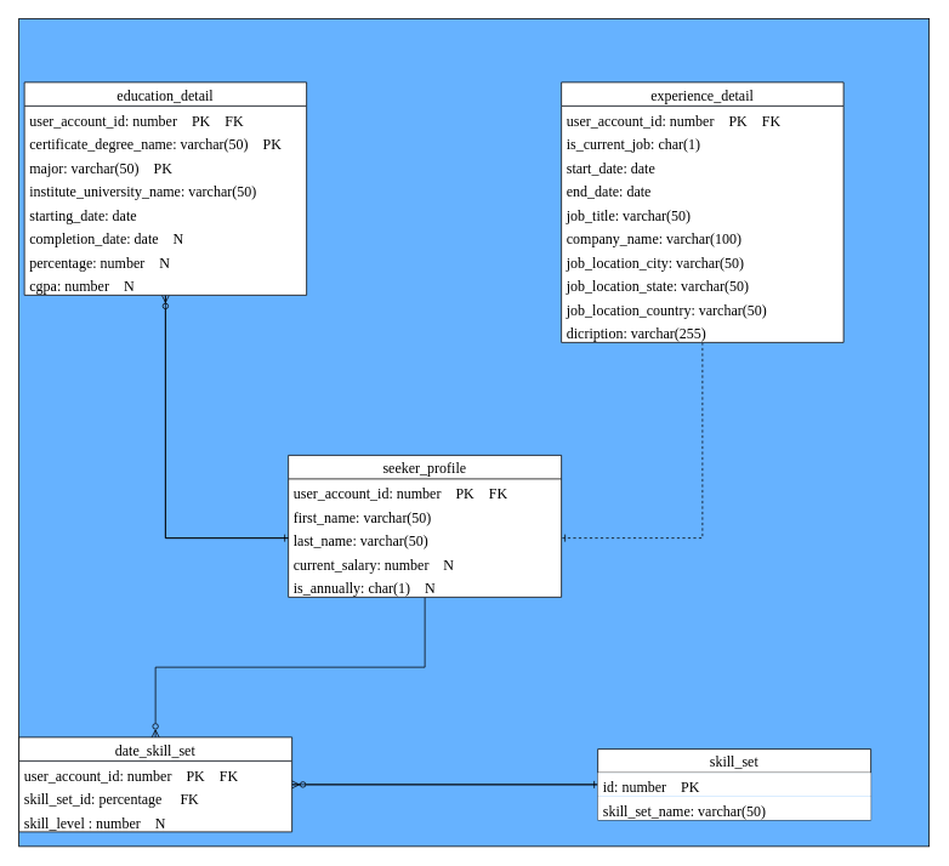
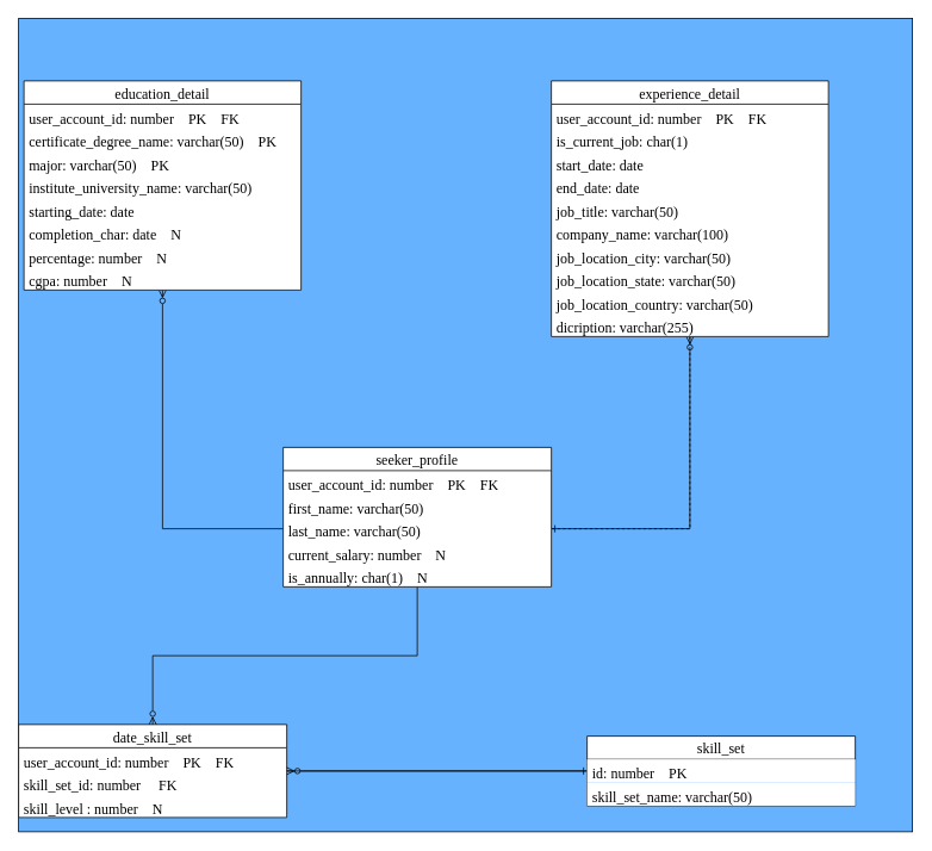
  <mxCell id="0" />
  <mxCell id="1" parent="0" />
  <mxCell id="2" value="" style="rounded=0;whiteSpace=wrap;html=1;fontFamily=Times New Roman;fontSize=16;fontColor=default;fillColor=#66B2FF;" parent="1" vertex="1"><mxGeometry x="20" y="20" width="1000" height="910" as="geometry" /></mxCell>
  <mxCell id="3" style="edgeStyle=orthogonalEdgeStyle;rounded=0;orthogonalLoop=1;jettySize=auto;html=1;fontFamily=Times New Roman;fontSize=16;fontColor=default;endArrow=ERzeroToMany;endFill=0;" parent="1" source="6" target="13" edge="1"><mxGeometry relative="1" as="geometry"><Array as="points"><mxPoint x="181" y="591" /></Array></mxGeometry></mxCell>
+ <mxCell id="4" style="edgeStyle=orthogonalEdgeStyle;rounded=0;orthogonalLoop=1;jettySize=auto;html=1;fontFamily=Times New Roman;fontSize=16;fontColor=default;endArrow=ERzeroToMany;endFill=0;" parent="1" source="6" target="23" edge="1"><mxGeometry relative="1" as="geometry"><Array as="points"><mxPoint x="771" y="591" /></Array></mxGeometry></mxCell>
  <mxCell id="5" style="edgeStyle=orthogonalEdgeStyle;rounded=0;orthogonalLoop=1;jettySize=auto;html=1;fontFamily=Times New Roman;fontSize=16;fontColor=default;endArrow=ERzeroToMany;endFill=0;" parent="1" source="6" target="35" edge="1"><mxGeometry relative="1" as="geometry" /></mxCell>
  <mxCell id="6" value="seeker_profile" style="swimlane;fontStyle=0;childLayout=stackLayout;horizontal=1;startSize=26;horizontalStack=0;resizeParent=1;resizeParentMax=0;resizeLast=0;collapsible=1;marginBottom=0;fontFamily=Times New Roman;fontSize=16;fontColor=default;swimlaneFillColor=#ffffff;" parent="1" vertex="1"><mxGeometry x="316" y="500" width="300" height="156" as="geometry" /></mxCell>
  <mxCell id="7" value="user_account_id: number    PK    FK" style="text;strokeColor=none;fillColor=none;align=left;verticalAlign=top;spacingLeft=4;spacingRight=4;overflow=hidden;rotatable=0;points=[[0,0.5],[1,0.5]];portConstraint=eastwest;fontFamily=Times New Roman;fontSize=16;fontColor=default;" parent="6" vertex="1"><mxGeometry y="26" width="300" height="26" as="geometry" /></mxCell>
  <mxCell id="8" value="first_name: varchar(50)" style="text;strokeColor=none;fillColor=none;align=left;verticalAlign=top;spacingLeft=4;spacingRight=4;overflow=hidden;rotatable=0;points=[[0,0.5],[1,0.5]];portConstraint=eastwest;fontFamily=Times New Roman;fontSize=16;fontColor=default;" parent="6" vertex="1"><mxGeometry y="52" width="300" height="26" as="geometry" /></mxCell>
  <mxCell id="9" value="last_name: varchar(50)" style="text;strokeColor=none;fillColor=none;align=left;verticalAlign=top;spacingLeft=4;spacingRight=4;overflow=hidden;rotatable=0;points=[[0,0.5],[1,0.5]];portConstraint=eastwest;fontFamily=Times New Roman;fontSize=16;fontColor=default;" parent="6" vertex="1"><mxGeometry y="78" width="300" height="26" as="geometry" /></mxCell>
  <mxCell id="10" value="current_salary: number    N" style="text;strokeColor=none;fillColor=none;align=left;verticalAlign=top;spacingLeft=4;spacingRight=4;overflow=hidden;rotatable=0;points=[[0,0.5],[1,0.5]];portConstraint=eastwest;fontFamily=Times New Roman;fontSize=16;fontColor=default;" parent="6" vertex="1"><mxGeometry y="104" width="300" height="26" as="geometry" /></mxCell>
  <mxCell id="11" value="is_annually: char(1)    N" style="text;strokeColor=none;fillColor=none;align=left;verticalAlign=top;spacingLeft=4;spacingRight=4;overflow=hidden;rotatable=0;points=[[0,0.5],[1,0.5]];portConstraint=eastwest;fontFamily=Times New Roman;fontSize=16;fontColor=default;" parent="6" vertex="1"><mxGeometry y="130" width="300" height="26" as="geometry" /></mxCell>
- <mxCell id="12" style="edgeStyle=orthogonalEdgeStyle;rounded=0;orthogonalLoop=1;jettySize=auto;html=1;fontFamily=Times New Roman;fontSize=16;fontColor=default;endArrow=ERone;endFill=0;" parent="1" source="13" target="9" edge="1"><mxGeometry relative="1" as="geometry" /></mxCell>
  <mxCell id="13" value="education_detail" style="swimlane;fontStyle=0;childLayout=stackLayout;horizontal=1;startSize=26;horizontalStack=0;resizeParent=1;resizeParentMax=0;resizeLast=0;collapsible=1;marginBottom=0;fontFamily=Times New Roman;fontSize=16;fontColor=default;swimlaneFillColor=#ffffff;fillColor=#FFFFFF;" parent="1" vertex="1"><mxGeometry x="26" y="90" width="310" height="234" as="geometry" /></mxCell>
  <mxCell id="14" value="user_account_id: number    PK    FK" style="text;strokeColor=none;fillColor=none;align=left;verticalAlign=top;spacingLeft=4;spacingRight=4;overflow=hidden;rotatable=0;points=[[0,0.5],[1,0.5]];portConstraint=eastwest;fontFamily=Times New Roman;fontSize=16;fontColor=default;" parent="13" vertex="1"><mxGeometry y="26" width="310" height="26" as="geometry" /></mxCell>
  <mxCell id="15" value="certificate_degree_name: varchar(50)    PK" style="text;strokeColor=none;fillColor=none;align=left;verticalAlign=top;spacingLeft=4;spacingRight=4;overflow=hidden;rotatable=0;points=[[0,0.5],[1,0.5]];portConstraint=eastwest;fontFamily=Times New Roman;fontSize=16;fontColor=default;" parent="13" vertex="1"><mxGeometry y="52" width="310" height="26" as="geometry" /></mxCell>
  <mxCell id="16" value="major: varchar(50)    PK" style="text;strokeColor=none;fillColor=none;align=left;verticalAlign=top;spacingLeft=4;spacingRight=4;overflow=hidden;rotatable=0;points=[[0,0.5],[1,0.5]];portConstraint=eastwest;fontFamily=Times New Roman;fontSize=16;fontColor=default;" parent="13" vertex="1"><mxGeometry y="78" width="310" height="26" as="geometry" /></mxCell>
  <mxCell id="17" value="institute_university_name: varchar(50)" style="text;strokeColor=none;fillColor=none;align=left;verticalAlign=top;spacingLeft=4;spacingRight=4;overflow=hidden;rotatable=0;points=[[0,0.5],[1,0.5]];portConstraint=eastwest;fontFamily=Times New Roman;fontSize=16;fontColor=default;" parent="13" vertex="1"><mxGeometry y="104" width="310" height="26" as="geometry" /></mxCell>
  <mxCell id="18" value="starting_date: date" style="text;strokeColor=none;fillColor=none;align=left;verticalAlign=top;spacingLeft=4;spacingRight=4;overflow=hidden;rotatable=0;points=[[0,0.5],[1,0.5]];portConstraint=eastwest;fontFamily=Times New Roman;fontSize=16;fontColor=default;" parent="13" vertex="1"><mxGeometry y="130" width="310" height="26" as="geometry" /></mxCell>
- <mxCell id="19" value="completion_date: date    N" style="text;strokeColor=none;fillColor=none;align=left;verticalAlign=top;spacingLeft=4;spacingRight=4;overflow=hidden;rotatable=0;points=[[0,0.5],[1,0.5]];portConstraint=eastwest;fontFamily=Times New Roman;fontSize=16;fontColor=default;" parent="13" vertex="1"><mxGeometry y="156" width="310" height="26" as="geometry" /></mxCell>
+ <mxCell id="19" value="completion_char: date    N" style="text;strokeColor=none;fillColor=none;align=left;verticalAlign=top;spacingLeft=4;spacingRight=4;overflow=hidden;rotatable=0;points=[[0,0.5],[1,0.5]];portConstraint=eastwest;fontFamily=Times New Roman;fontSize=16;fontColor=default;" parent="13" vertex="1"><mxGeometry y="156" width="310" height="26" as="geometry" /></mxCell>
  <mxCell id="20" value="percentage: number    N" style="text;strokeColor=none;fillColor=none;align=left;verticalAlign=top;spacingLeft=4;spacingRight=4;overflow=hidden;rotatable=0;points=[[0,0.5],[1,0.5]];portConstraint=eastwest;fontFamily=Times New Roman;fontSize=16;fontColor=default;" parent="13" vertex="1"><mxGeometry y="182" width="310" height="26" as="geometry" /></mxCell>
  <mxCell id="21" value="cgpa: number    N" style="text;strokeColor=none;fillColor=none;align=left;verticalAlign=top;spacingLeft=4;spacingRight=4;overflow=hidden;rotatable=0;points=[[0,0.5],[1,0.5]];portConstraint=eastwest;fontFamily=Times New Roman;fontSize=16;fontColor=default;" parent="13" vertex="1"><mxGeometry y="208" width="310" height="26" as="geometry" /></mxCell>
  <mxCell id="22" style="edgeStyle=orthogonalEdgeStyle;rounded=0;orthogonalLoop=1;jettySize=auto;html=1;entryX=1;entryY=0.5;entryDx=0;entryDy=0;fontFamily=Times New Roman;fontSize=16;fontColor=default;endArrow=ERone;endFill=0;dashed=1;" parent="1" source="23" target="9" edge="1"><mxGeometry relative="1" as="geometry" /></mxCell>
  <mxCell id="23" value="experience_detail" style="swimlane;fontStyle=0;childLayout=stackLayout;horizontal=1;startSize=26;horizontalStack=0;resizeParent=1;resizeParentMax=0;resizeLast=0;collapsible=1;marginBottom=0;fontFamily=Times New Roman;fontSize=16;fontColor=default;swimlaneFillColor=#ffffff;" parent="1" vertex="1"><mxGeometry x="616" y="90" width="310" height="286" as="geometry" /></mxCell>
  <mxCell id="24" value="user_account_id: number    PK    FK" style="text;strokeColor=none;fillColor=none;align=left;verticalAlign=top;spacingLeft=4;spacingRight=4;overflow=hidden;rotatable=0;points=[[0,0.5],[1,0.5]];portConstraint=eastwest;fontFamily=Times New Roman;fontSize=16;fontColor=default;" parent="23" vertex="1"><mxGeometry y="26" width="310" height="26" as="geometry" /></mxCell>
  <mxCell id="25" value="is_current_job: char(1)" style="text;strokeColor=none;fillColor=none;align=left;verticalAlign=top;spacingLeft=4;spacingRight=4;overflow=hidden;rotatable=0;points=[[0,0.5],[1,0.5]];portConstraint=eastwest;fontFamily=Times New Roman;fontSize=16;fontColor=default;" parent="23" vertex="1"><mxGeometry y="52" width="310" height="26" as="geometry" /></mxCell>
  <mxCell id="26" value="start_date: date" style="text;strokeColor=none;fillColor=none;align=left;verticalAlign=top;spacingLeft=4;spacingRight=4;overflow=hidden;rotatable=0;points=[[0,0.5],[1,0.5]];portConstraint=eastwest;fontFamily=Times New Roman;fontSize=16;fontColor=default;" parent="23" vertex="1"><mxGeometry y="78" width="310" height="26" as="geometry" /></mxCell>
  <mxCell id="27" value="end_date: date" style="text;strokeColor=none;fillColor=none;align=left;verticalAlign=top;spacingLeft=4;spacingRight=4;overflow=hidden;rotatable=0;points=[[0,0.5],[1,0.5]];portConstraint=eastwest;fontFamily=Times New Roman;fontSize=16;fontColor=default;" parent="23" vertex="1"><mxGeometry y="104" width="310" height="26" as="geometry" /></mxCell>
  <mxCell id="28" value="job_title: varchar(50)" style="text;strokeColor=none;fillColor=none;align=left;verticalAlign=top;spacingLeft=4;spacingRight=4;overflow=hidden;rotatable=0;points=[[0,0.5],[1,0.5]];portConstraint=eastwest;fontFamily=Times New Roman;fontSize=16;fontColor=default;" parent="23" vertex="1"><mxGeometry y="130" width="310" height="26" as="geometry" /></mxCell>
  <mxCell id="29" value="company_name: varchar(100)" style="text;strokeColor=none;fillColor=none;align=left;verticalAlign=top;spacingLeft=4;spacingRight=4;overflow=hidden;rotatable=0;points=[[0,0.5],[1,0.5]];portConstraint=eastwest;fontFamily=Times New Roman;fontSize=16;fontColor=default;" parent="23" vertex="1"><mxGeometry y="156" width="310" height="26" as="geometry" /></mxCell>
  <mxCell id="30" value="job_location_city: varchar(50)" style="text;strokeColor=none;fillColor=none;align=left;verticalAlign=top;spacingLeft=4;spacingRight=4;overflow=hidden;rotatable=0;points=[[0,0.5],[1,0.5]];portConstraint=eastwest;fontFamily=Times New Roman;fontSize=16;fontColor=default;" parent="23" vertex="1"><mxGeometry y="182" width="310" height="26" as="geometry" /></mxCell>
  <mxCell id="31" value="job_location_state: varchar(50)" style="text;strokeColor=none;fillColor=none;align=left;verticalAlign=top;spacingLeft=4;spacingRight=4;overflow=hidden;rotatable=0;points=[[0,0.5],[1,0.5]];portConstraint=eastwest;fontFamily=Times New Roman;fontSize=16;fontColor=default;" parent="23" vertex="1"><mxGeometry y="208" width="310" height="26" as="geometry" /></mxCell>
  <mxCell id="32" value="job_location_country: varchar(50)" style="text;strokeColor=none;fillColor=none;align=left;verticalAlign=top;spacingLeft=4;spacingRight=4;overflow=hidden;rotatable=0;points=[[0,0.5],[1,0.5]];portConstraint=eastwest;fontFamily=Times New Roman;fontSize=16;fontColor=default;" parent="23" vertex="1"><mxGeometry y="234" width="310" height="26" as="geometry" /></mxCell>
  <mxCell id="33" value="dicription: varchar(255)" style="text;strokeColor=none;fillColor=none;align=left;verticalAlign=top;spacingLeft=4;spacingRight=4;overflow=hidden;rotatable=0;points=[[0,0.5],[1,0.5]];portConstraint=eastwest;fontFamily=Times New Roman;fontSize=16;fontColor=default;" parent="23" vertex="1"><mxGeometry y="260" width="310" height="26" as="geometry" /></mxCell>
  <mxCell id="34" style="edgeStyle=orthogonalEdgeStyle;rounded=0;orthogonalLoop=1;jettySize=auto;html=1;entryX=0;entryY=0.5;entryDx=0;entryDy=0;fontFamily=Times New Roman;fontSize=16;fontColor=default;endArrow=ERone;endFill=0;" parent="1" source="35" target="41" edge="1"><mxGeometry relative="1" as="geometry" /></mxCell>
  <mxCell id="35" value="date_skill_set" style="swimlane;fontStyle=0;childLayout=stackLayout;horizontal=1;startSize=26;horizontalStack=0;resizeParent=1;resizeParentMax=0;resizeLast=0;collapsible=1;marginBottom=0;fontFamily=Times New Roman;fontSize=16;fontColor=default;swimlaneFillColor=#ffffff;" parent="1" vertex="1"><mxGeometry x="20" y="810" width="300" height="104" as="geometry" /></mxCell>
  <mxCell id="36" value="user_account_id: number    PK    FK" style="text;strokeColor=none;fillColor=none;align=left;verticalAlign=top;spacingLeft=4;spacingRight=4;overflow=hidden;rotatable=0;points=[[0,0.5],[1,0.5]];portConstraint=eastwest;fontFamily=Times New Roman;fontSize=16;fontColor=default;" parent="35" vertex="1"><mxGeometry y="26" width="300" height="26" as="geometry" /></mxCell>
- <mxCell id="37" value="skill_set_id: percentage     FK" style="text;strokeColor=none;fillColor=none;align=left;verticalAlign=top;spacingLeft=4;spacingRight=4;overflow=hidden;rotatable=0;points=[[0,0.5],[1,0.5]];portConstraint=eastwest;fontFamily=Times New Roman;fontSize=16;fontColor=default;" parent="35" vertex="1"><mxGeometry y="52" width="300" height="26" as="geometry" /></mxCell>
+ <mxCell id="37" value="skill_set_id: number     FK" style="text;strokeColor=none;fillColor=none;align=left;verticalAlign=top;spacingLeft=4;spacingRight=4;overflow=hidden;rotatable=0;points=[[0,0.5],[1,0.5]];portConstraint=eastwest;fontFamily=Times New Roman;fontSize=16;fontColor=default;" parent="35" vertex="1"><mxGeometry y="52" width="300" height="26" as="geometry" /></mxCell>
  <mxCell id="38" value="skill_level : number    N" style="text;strokeColor=none;fillColor=none;align=left;verticalAlign=top;spacingLeft=4;spacingRight=4;overflow=hidden;rotatable=0;points=[[0,0.5],[1,0.5]];portConstraint=eastwest;fontFamily=Times New Roman;fontSize=16;fontColor=default;" parent="35" vertex="1"><mxGeometry y="78" width="300" height="26" as="geometry" /></mxCell>
  <mxCell id="39" style="edgeStyle=orthogonalEdgeStyle;rounded=0;orthogonalLoop=1;jettySize=auto;html=1;fontFamily=Times New Roman;fontSize=16;fontColor=default;endArrow=ERzeroToMany;endFill=0;" parent="1" source="40" target="35" edge="1"><mxGeometry relative="1" as="geometry" /></mxCell>
  <mxCell id="40" value="skill_set" style="swimlane;fontStyle=0;childLayout=stackLayout;horizontal=1;startSize=26;horizontalStack=0;resizeParent=1;resizeParentMax=0;resizeLast=0;collapsible=1;marginBottom=0;fontFamily=Times New Roman;fontSize=16;fontColor=default;swimlaneFillColor=none;" parent="1" vertex="1"><mxGeometry x="656" y="823" width="300" height="78" as="geometry" /></mxCell>
  <mxCell id="41" value="id: number    PK" style="text;strokeColor=none;align=left;verticalAlign=top;spacingLeft=4;spacingRight=4;overflow=hidden;rotatable=0;points=[[0,0.5],[1,0.5]];portConstraint=eastwest;fontFamily=Times New Roman;fontSize=16;fontColor=default;fillColor=#ffffff;" parent="40" vertex="1"><mxGeometry y="26" width="300" height="26" as="geometry" /></mxCell>
  <mxCell id="42" value="skill_set_name: varchar(50)" style="text;align=left;verticalAlign=top;spacingLeft=4;spacingRight=4;overflow=hidden;rotatable=0;points=[[0,0.5],[1,0.5]];portConstraint=eastwest;fontFamily=Times New Roman;fontSize=16;fillColor=#ffffff;gradientColor=#ffffff;" parent="40" vertex="1"><mxGeometry y="52" width="300" height="26" as="geometry" /></mxCell>
